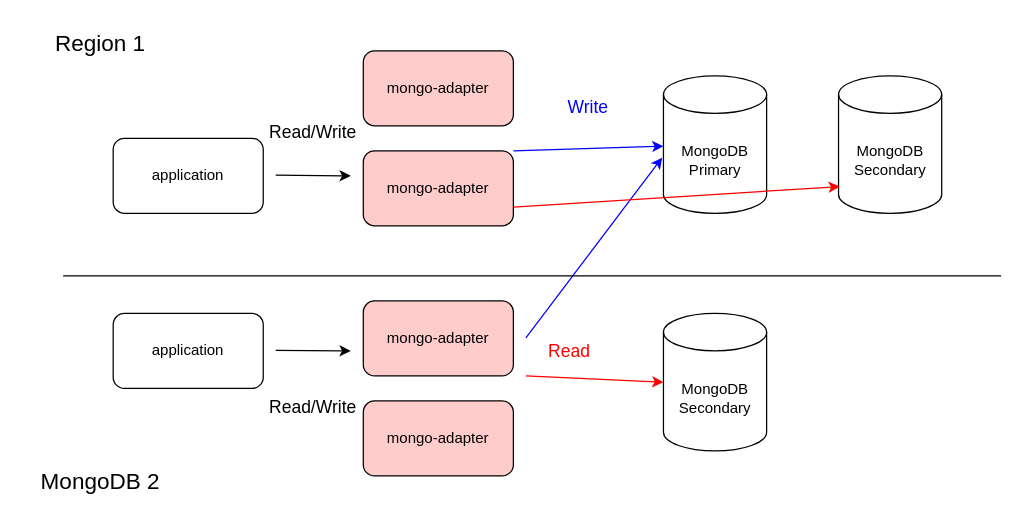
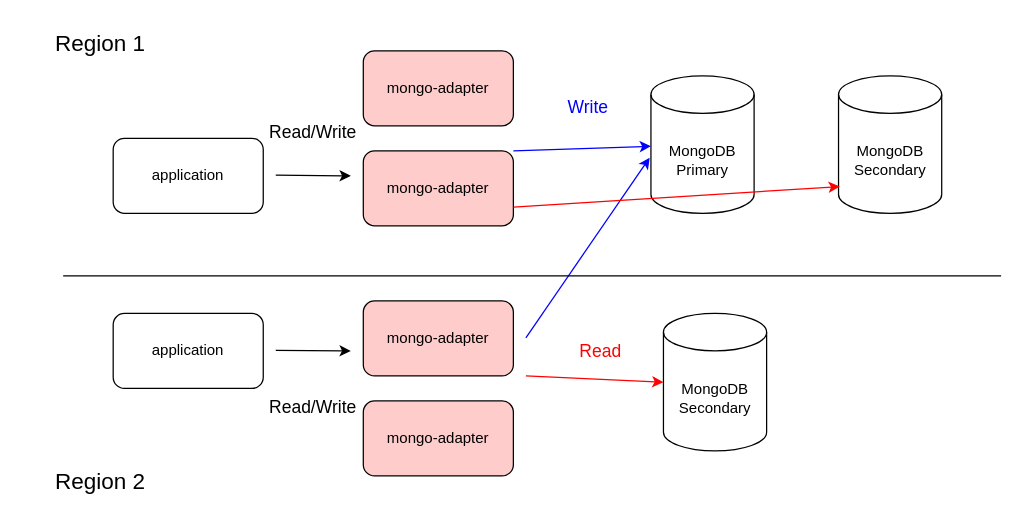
  <mxCell id="0" />
  <mxCell id="1" parent="0" />
  <mxCell id="2" value="application" style="rounded=1;whiteSpace=wrap;html=1;" vertex="1" parent="1"><mxGeometry x="90" y="110" width="120" height="60" as="geometry" /></mxCell>
  <mxCell id="3" value="application" style="rounded=1;whiteSpace=wrap;html=1;" vertex="1" parent="1"><mxGeometry x="90" y="250" width="120" height="60" as="geometry" /></mxCell>
  <mxCell id="4" value="mongo-adapter" style="rounded=1;whiteSpace=wrap;html=1;fillColor=#FFCCCC;" vertex="1" parent="1"><mxGeometry x="290" y="40" width="120" height="60" as="geometry" /></mxCell>
  <mxCell id="5" value="mongo-adapter" style="rounded=1;whiteSpace=wrap;html=1;fillColor=#FFCCCC;" vertex="1" parent="1"><mxGeometry x="290" y="120" width="120" height="60" as="geometry" /></mxCell>
  <mxCell id="6" value="mongo-adapter" style="rounded=1;whiteSpace=wrap;html=1;fillColor=#FFCCCC;" vertex="1" parent="1"><mxGeometry x="290" y="240" width="120" height="60" as="geometry" /></mxCell>
  <mxCell id="7" value="" style="endArrow=classic;html=1;rounded=0;" edge="1" parent="1"><mxGeometry width="50" height="50" relative="1" as="geometry"><mxPoint x="220" y="139.5" as="sourcePoint" /><mxPoint x="280" y="140" as="targetPoint" /></mxGeometry></mxCell>
- <mxCell id="8" value="MongoDB&lt;div&gt;Primary&lt;/div&gt;" style="shape=cylinder3;whiteSpace=wrap;html=1;boundedLbl=1;backgroundOutline=1;size=15;" vertex="1" parent="1"><mxGeometry x="530" y="60" width="82.5" height="110" as="geometry" /></mxCell>
+ <mxCell id="8" value="MongoDB&lt;div&gt;Primary&lt;/div&gt;" style="shape=cylinder3;whiteSpace=wrap;html=1;boundedLbl=1;backgroundOutline=1;size=15;" vertex="1" parent="1"><mxGeometry x="520" y="60" width="82.5" height="110" as="geometry" /></mxCell>
  <mxCell id="9" value="" style="endArrow=classic;html=1;rounded=0;entryX=-0.012;entryY=0.595;entryDx=0;entryDy=0;entryPerimeter=0;fillColor=#0000FF;strokeColor=#0000FF;" edge="1" parent="1" target="8"><mxGeometry width="50" height="50" relative="1" as="geometry"><mxPoint x="420" y="269.5" as="sourcePoint" /><mxPoint x="500" y="269.5" as="targetPoint" /></mxGeometry></mxCell>
  <mxCell id="10" value="MongoDB&lt;div&gt;Secondary&lt;/div&gt;" style="shape=cylinder3;whiteSpace=wrap;html=1;boundedLbl=1;backgroundOutline=1;size=15;" vertex="1" parent="1"><mxGeometry x="670" y="60" width="82.5" height="110" as="geometry" /></mxCell>
  <mxCell id="11" value="MongoDB&lt;div&gt;Secondary&lt;/div&gt;" style="shape=cylinder3;whiteSpace=wrap;html=1;boundedLbl=1;backgroundOutline=1;size=15;" vertex="1" parent="1"><mxGeometry x="530" y="250" width="82.5" height="110" as="geometry" /></mxCell>
  <mxCell id="12" value="mongo-adapter" style="rounded=1;whiteSpace=wrap;html=1;fillColor=#FFCCCC;" vertex="1" parent="1"><mxGeometry x="290" y="320" width="120" height="60" as="geometry" /></mxCell>
  <mxCell id="13" value="" style="endArrow=none;html=1;rounded=0;" edge="1" parent="1"><mxGeometry width="50" height="50" relative="1" as="geometry"><mxPoint x="50" as="sourcePoint" y="220" /><mxPoint x="800" as="targetPoint" y="220" /></mxGeometry></mxCell>
  <mxCell id="14" value="&lt;font style=&quot;font-size: 18px;&quot;&gt;Region 1&lt;/font&gt;" style="text;html=1;align=center;verticalAlign=middle;whiteSpace=wrap;rounded=0;" vertex="1" parent="1"><mxGeometry x="20" y="20" width="120" height="30" as="geometry" /></mxCell>
- <mxCell id="15" value="&lt;font style=&quot;font-size: 18px;&quot;&gt;MongoDB 2&lt;/font&gt;" style="text;html=1;align=center;verticalAlign=middle;whiteSpace=wrap;rounded=0;" vertex="1" parent="1"><mxGeometry x="20" y="370" width="120" height="30" as="geometry" /></mxCell>
+ <mxCell id="15" value="&lt;font style=&quot;font-size: 18px;&quot;&gt;Region 2&lt;/font&gt;" style="text;html=1;align=center;verticalAlign=middle;whiteSpace=wrap;rounded=0;" vertex="1" parent="1"><mxGeometry x="20" y="370" width="120" height="30" as="geometry" /></mxCell>
  <mxCell id="16" value="" style="endArrow=classic;html=1;rounded=0;" edge="1" parent="1"><mxGeometry width="50" height="50" relative="1" as="geometry"><mxPoint x="220" y="279.5" as="sourcePoint" /><mxPoint x="280" y="280" as="targetPoint" /></mxGeometry></mxCell>
  <mxCell id="17" value="&lt;font style=&quot;font-size: 14px;&quot;&gt;Read/Write&lt;/font&gt;" style="text;html=1;align=center;verticalAlign=middle;whiteSpace=wrap;rounded=0;" vertex="1" parent="1"><mxGeometry x="220" y="90" width="60" height="30" as="geometry" /></mxCell>
  <mxCell id="18" value="&lt;font style=&quot;font-size: 14px;&quot;&gt;Read/Write&lt;/font&gt;" style="text;html=1;align=center;verticalAlign=middle;whiteSpace=wrap;rounded=0;" vertex="1" parent="1"><mxGeometry x="220" y="310" width="60" height="30" as="geometry" /></mxCell>
  <mxCell id="19" value="" style="endArrow=classic;html=1;rounded=0;exitX=1;exitY=0;exitDx=0;exitDy=0;fillColor=#0000FF;strokeColor=#0000FF;" edge="1" parent="1" source="5" target="8"><mxGeometry width="50" height="50" relative="1" as="geometry"><mxPoint x="580" y="384.5" as="sourcePoint" /><mxPoint x="689" y="240" as="targetPoint" /></mxGeometry></mxCell>
  <mxCell id="20" value="&lt;font style=&quot;font-size: 14px; color: rgb(0, 0, 255);&quot;&gt;Write&lt;/font&gt;" style="text;html=1;align=center;verticalAlign=middle;whiteSpace=wrap;rounded=0;" vertex="1" parent="1"><mxGeometry x="440" y="70" width="60" height="30" as="geometry" /></mxCell>
  <mxCell id="21" value="" style="endArrow=classic;html=1;rounded=0;entryX=0.012;entryY=0.805;entryDx=0;entryDy=0;entryPerimeter=0;fillColor=#0000FF;strokeColor=#FF0000;exitX=1;exitY=0.75;exitDx=0;exitDy=0;" edge="1" parent="1" source="5" target="10"><mxGeometry width="50" height="50" relative="1" as="geometry"><mxPoint x="600" y="363.5" as="sourcePoint" /><mxPoint x="709" y="219" as="targetPoint" /></mxGeometry></mxCell>
  <mxCell id="22" value="" style="endArrow=classic;html=1;rounded=0;fillColor=#0000FF;strokeColor=#FF0000;entryX=0;entryY=0.5;entryDx=0;entryDy=0;entryPerimeter=0;" edge="1" parent="1" target="11"><mxGeometry width="50" height="50" relative="1" as="geometry"><mxPoint x="420" y="300" as="sourcePoint" /><mxPoint x="710" y="210" as="targetPoint" /></mxGeometry></mxCell>
- <mxCell id="23" value="&lt;font style=&quot;font-size: 14px;&quot;&gt;Read&lt;/font&gt;" style="text;html=1;align=center;verticalAlign=middle;whiteSpace=wrap;rounded=0;fontColor=#FF0000;" vertex="1" parent="1"><mxGeometry x="425" y="265" width="60" height="30" as="geometry" /></mxCell>
+ <mxCell id="23" value="&lt;font style=&quot;font-size: 14px;&quot;&gt;Read&lt;/font&gt;" style="text;html=1;align=center;verticalAlign=middle;whiteSpace=wrap;rounded=0;fontColor=#FF0000;" vertex="1" parent="1"><mxGeometry x="450" y="265" width="60" height="30" as="geometry" /></mxCell>
